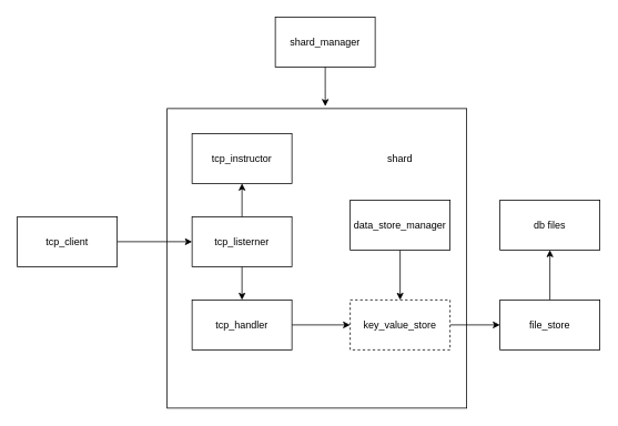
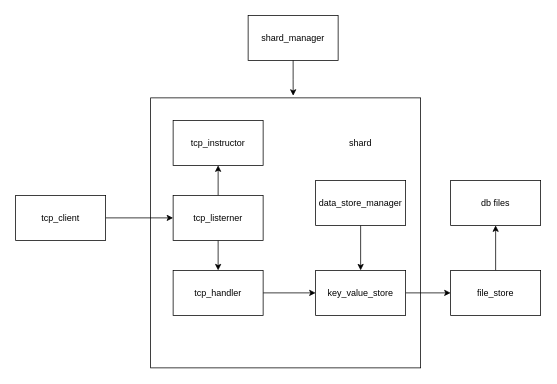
  <mxCell id="0" />
  <mxCell id="1" parent="0" />
  <mxCell id="2" value="shard_manager" style="rounded=0;whiteSpace=wrap;html=1;" vertex="1" parent="1"><mxGeometry x="330" y="20" width="120" height="60" as="geometry" /></mxCell>
  <mxCell id="3" value="" style="whiteSpace=wrap;html=1;aspect=fixed;" vertex="1" parent="1"><mxGeometry x="200" y="130" width="360" height="360" as="geometry" /></mxCell>
  <mxCell id="4" style="edgeStyle=orthogonalEdgeStyle;rounded=0;orthogonalLoop=1;jettySize=auto;html=1;entryX=0;entryY=0.5;entryDx=0;entryDy=0;" edge="1" parent="1" source="5" target="11"><mxGeometry relative="1" as="geometry" /></mxCell>
- <mxCell id="5" value="key_value_store" style="rounded=0;whiteSpace=wrap;html=1;dashed=1;" vertex="1" parent="1"><mxGeometry x="420" y="360" width="120" height="60" as="geometry" /></mxCell>
+ <mxCell id="5" value="key_value_store" style="rounded=0;whiteSpace=wrap;html=1;" vertex="1" parent="1"><mxGeometry x="420" y="360" width="120" height="60" as="geometry" /></mxCell>
  <mxCell id="6" style="edgeStyle=orthogonalEdgeStyle;rounded=0;orthogonalLoop=1;jettySize=auto;html=1;entryX=0.5;entryY=0;entryDx=0;entryDy=0;" edge="1" parent="1" source="7" target="5"><mxGeometry relative="1" as="geometry" /></mxCell>
  <mxCell id="7" value="data_store_manager" style="rounded=0;whiteSpace=wrap;html=1;" vertex="1" parent="1"><mxGeometry x="420" y="240" width="120" height="60" as="geometry" /></mxCell>
  <mxCell id="8" value="db files" style="rounded=0;whiteSpace=wrap;html=1;" vertex="1" parent="1"><mxGeometry x="600" y="240" width="120" height="60" as="geometry" /></mxCell>
  <mxCell id="9" value="shard" style="rounded=0;whiteSpace=wrap;html=1;strokeColor=none;" vertex="1" parent="1"><mxGeometry x="420" y="160" width="120" height="60" as="geometry" /></mxCell>
  <mxCell id="10" style="edgeStyle=orthogonalEdgeStyle;rounded=0;orthogonalLoop=1;jettySize=auto;html=1;entryX=0.5;entryY=1;entryDx=0;entryDy=0;" edge="1" parent="1" source="11" target="8"><mxGeometry relative="1" as="geometry" /></mxCell>
  <mxCell id="11" value="file_store" style="rounded=0;whiteSpace=wrap;html=1;" vertex="1" parent="1"><mxGeometry x="600" y="360" width="120" height="60" as="geometry" /></mxCell>
  <mxCell id="12" style="edgeStyle=orthogonalEdgeStyle;rounded=0;orthogonalLoop=1;jettySize=auto;html=1;entryX=0;entryY=0.5;entryDx=0;entryDy=0;" edge="1" parent="1" source="13" target="5"><mxGeometry relative="1" as="geometry" /></mxCell>
  <mxCell id="13" value="tcp_handler" style="rounded=0;whiteSpace=wrap;html=1;" vertex="1" parent="1"><mxGeometry x="230" y="360" width="120" height="60" as="geometry" /></mxCell>
  <mxCell id="14" value="tcp_instructor" style="rounded=0;whiteSpace=wrap;html=1;" vertex="1" parent="1"><mxGeometry x="230" y="160" width="120" height="60" as="geometry" /></mxCell>
  <mxCell id="15" style="edgeStyle=orthogonalEdgeStyle;rounded=0;orthogonalLoop=1;jettySize=auto;html=1;entryX=0.5;entryY=1;entryDx=0;entryDy=0;" edge="1" parent="1" source="17" target="14"><mxGeometry relative="1" as="geometry" /></mxCell>
  <mxCell id="16" style="edgeStyle=orthogonalEdgeStyle;rounded=0;orthogonalLoop=1;jettySize=auto;html=1;entryX=0.5;entryY=0;entryDx=0;entryDy=0;" edge="1" parent="1" source="17" target="13"><mxGeometry relative="1" as="geometry" /></mxCell>
  <mxCell id="17" value="tcp_listerner" style="rounded=0;whiteSpace=wrap;html=1;" vertex="1" parent="1"><mxGeometry x="230" y="260" width="120" height="60" as="geometry" /></mxCell>
  <mxCell id="18" style="edgeStyle=orthogonalEdgeStyle;rounded=0;orthogonalLoop=1;jettySize=auto;html=1;entryX=0;entryY=0.5;entryDx=0;entryDy=0;" edge="1" parent="1" source="19" target="17"><mxGeometry relative="1" as="geometry" /></mxCell>
  <mxCell id="19" value="tcp_client" style="rounded=0;whiteSpace=wrap;html=1;" vertex="1" parent="1"><mxGeometry x="20" y="260" width="120" height="60" as="geometry" /></mxCell>
  <mxCell id="20" style="edgeStyle=orthogonalEdgeStyle;rounded=0;orthogonalLoop=1;jettySize=auto;html=1;entryX=0.528;entryY=-0.008;entryDx=0;entryDy=0;entryPerimeter=0;" edge="1" parent="1" source="2" target="3"><mxGeometry relative="1" as="geometry" /></mxCell>
